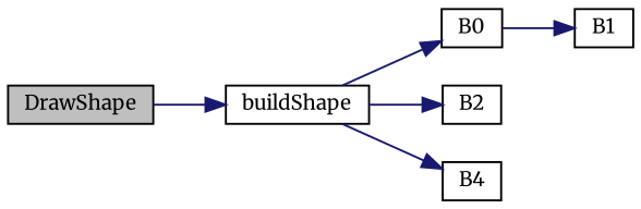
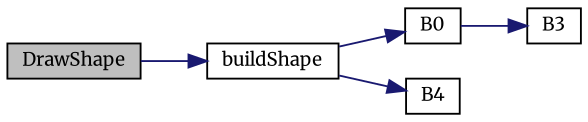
  digraph {
    fontname=Merriweather
    rankdir=LR
    node [color=black fillcolor=white fontname=Merriweather fontsize=10 shape=record style=filled]
    edge [color=midnightblue fontname=Merriweather fontsize=10 labelfontname=Helvetica labelfontsize=10 style=solid]
    n1 [fillcolor=grey75 fontcolor=black height=0.2 label=DrawShape width=0.4]
    n2 [height=0.2 label=buildShape width=0.4]
    n3 [height=0.2 label=B0 width=0.4]
-   n4 [height=0.2 label=B2 width=0.4]
    n5 [height=0.2 label=B4 width=0.4]
-   n6 [height=0.2 label=B1 width=0.4]
+   n6 [height=0.2 label=B3 width=0.4]
    n1 -> n2
    n2 -> n3
-   n2 -> n4
    n2 -> n5
    n3 -> n6
  }
